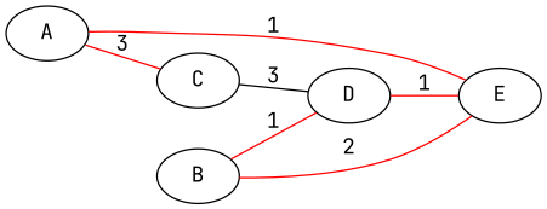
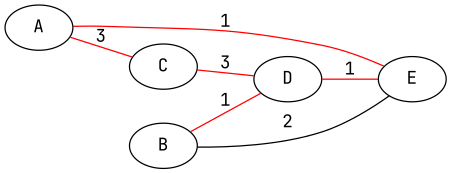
  graph {
    fontname="JetBrains Mono"
    rankdir=LR
    node [fontname="JetBrains Mono"]
    edge [color=red fontname="JetBrains Mono"]
    n1 [label=A]
    n2 [label=C]
    n3 [label=D]
    n4 [label=B]
    n5 [label=E]
    n1 -- n2 [label=3]
-   n2 -- n3 [label=3 color=""]
+   n2 -- n3 [label=3]
    n3 -- n5 [label=1]
    n4 -- n3 [label=1]
-   n4 -- n5 [label=2]
+   n4 -- n5 [label=2 color=""]
    n5 -- n1 [label=1]
  }
